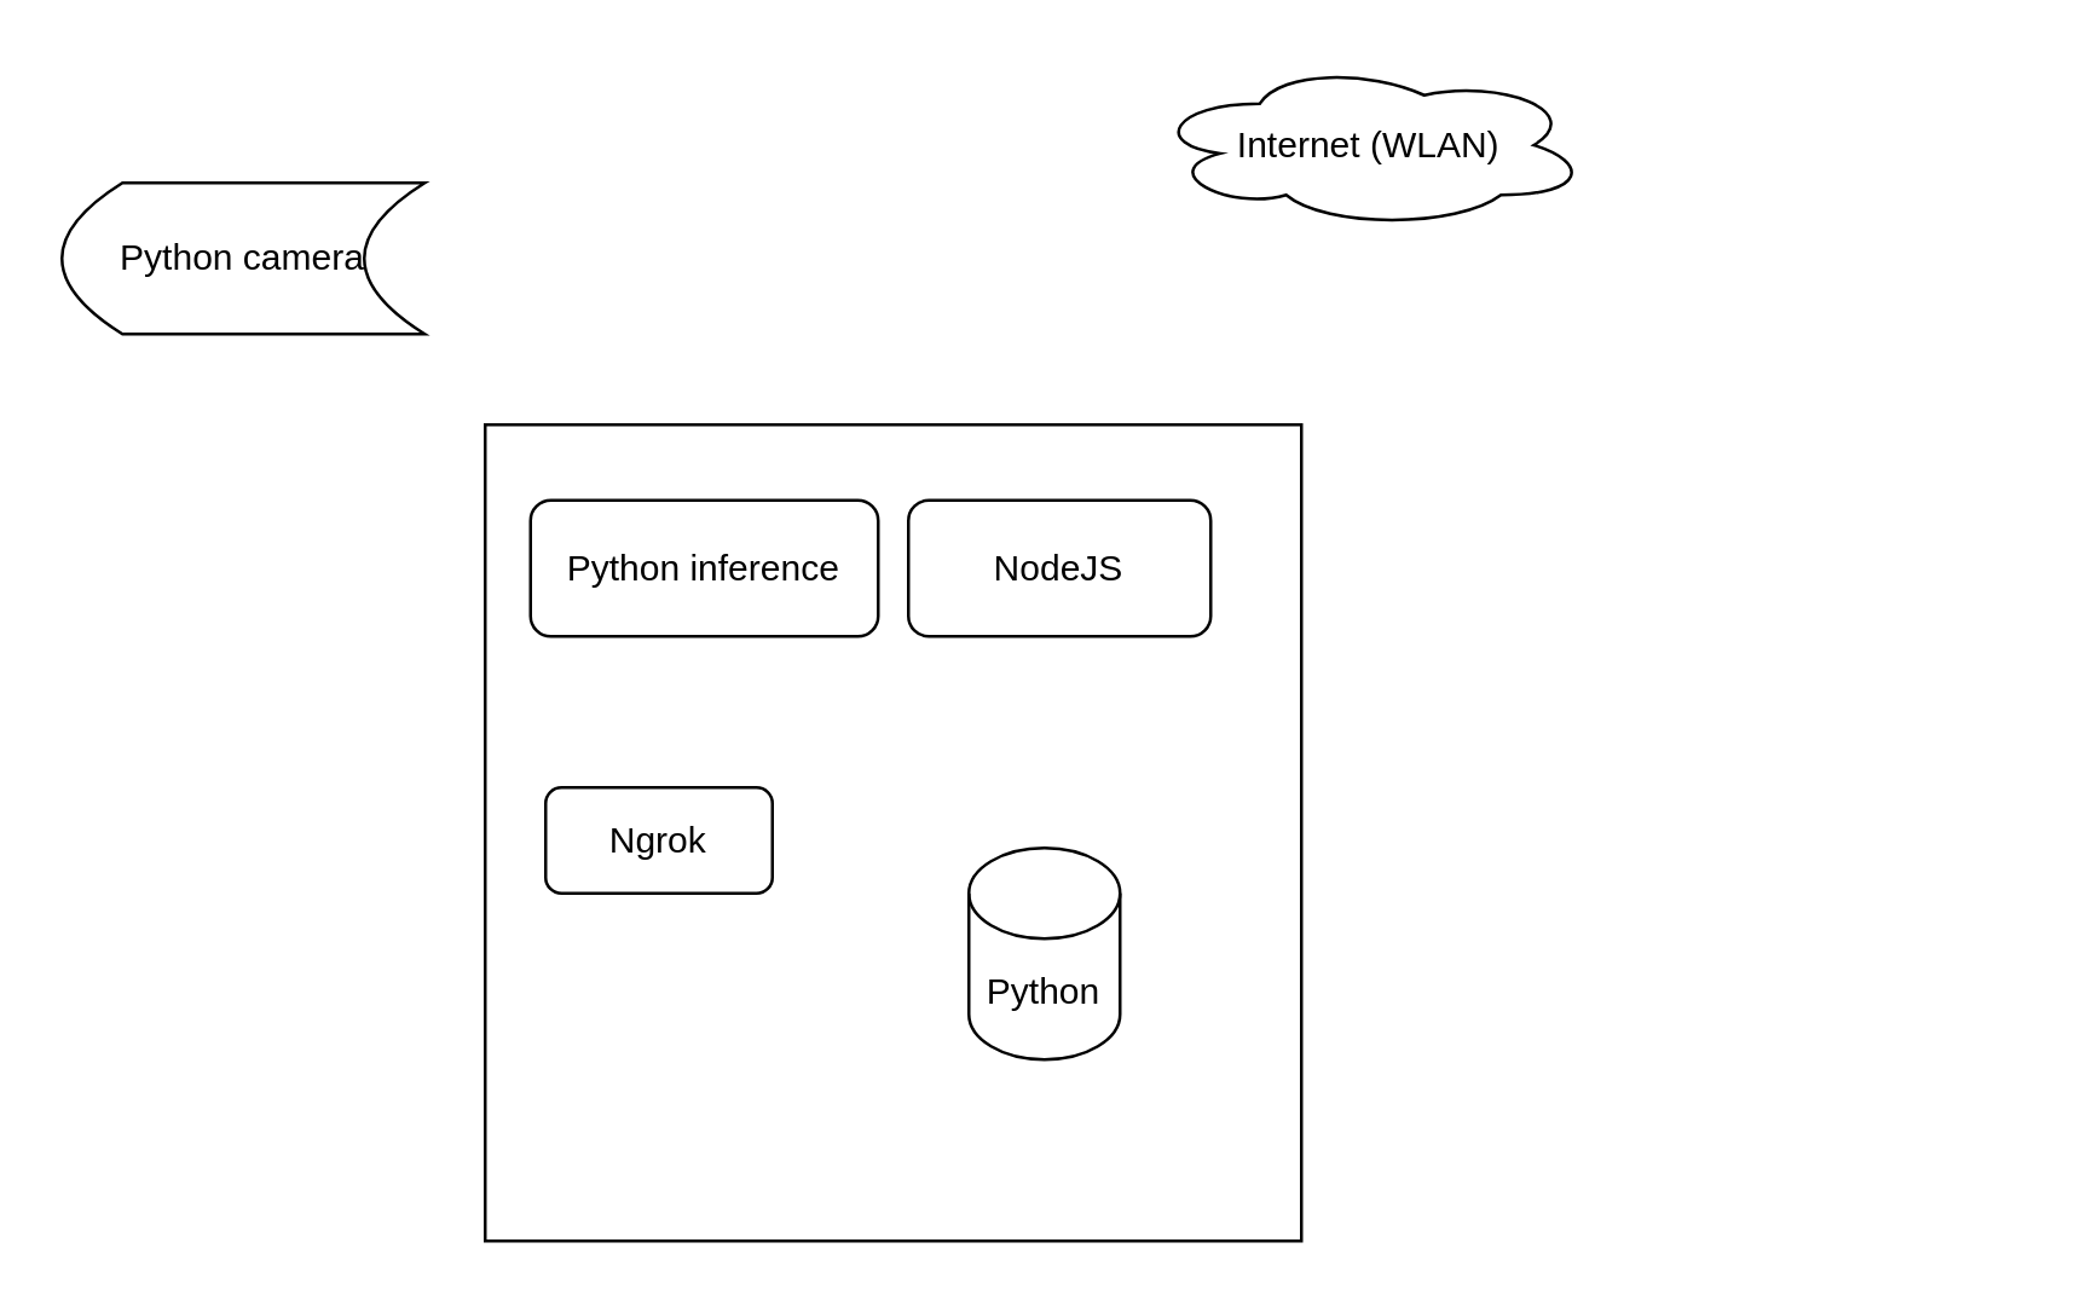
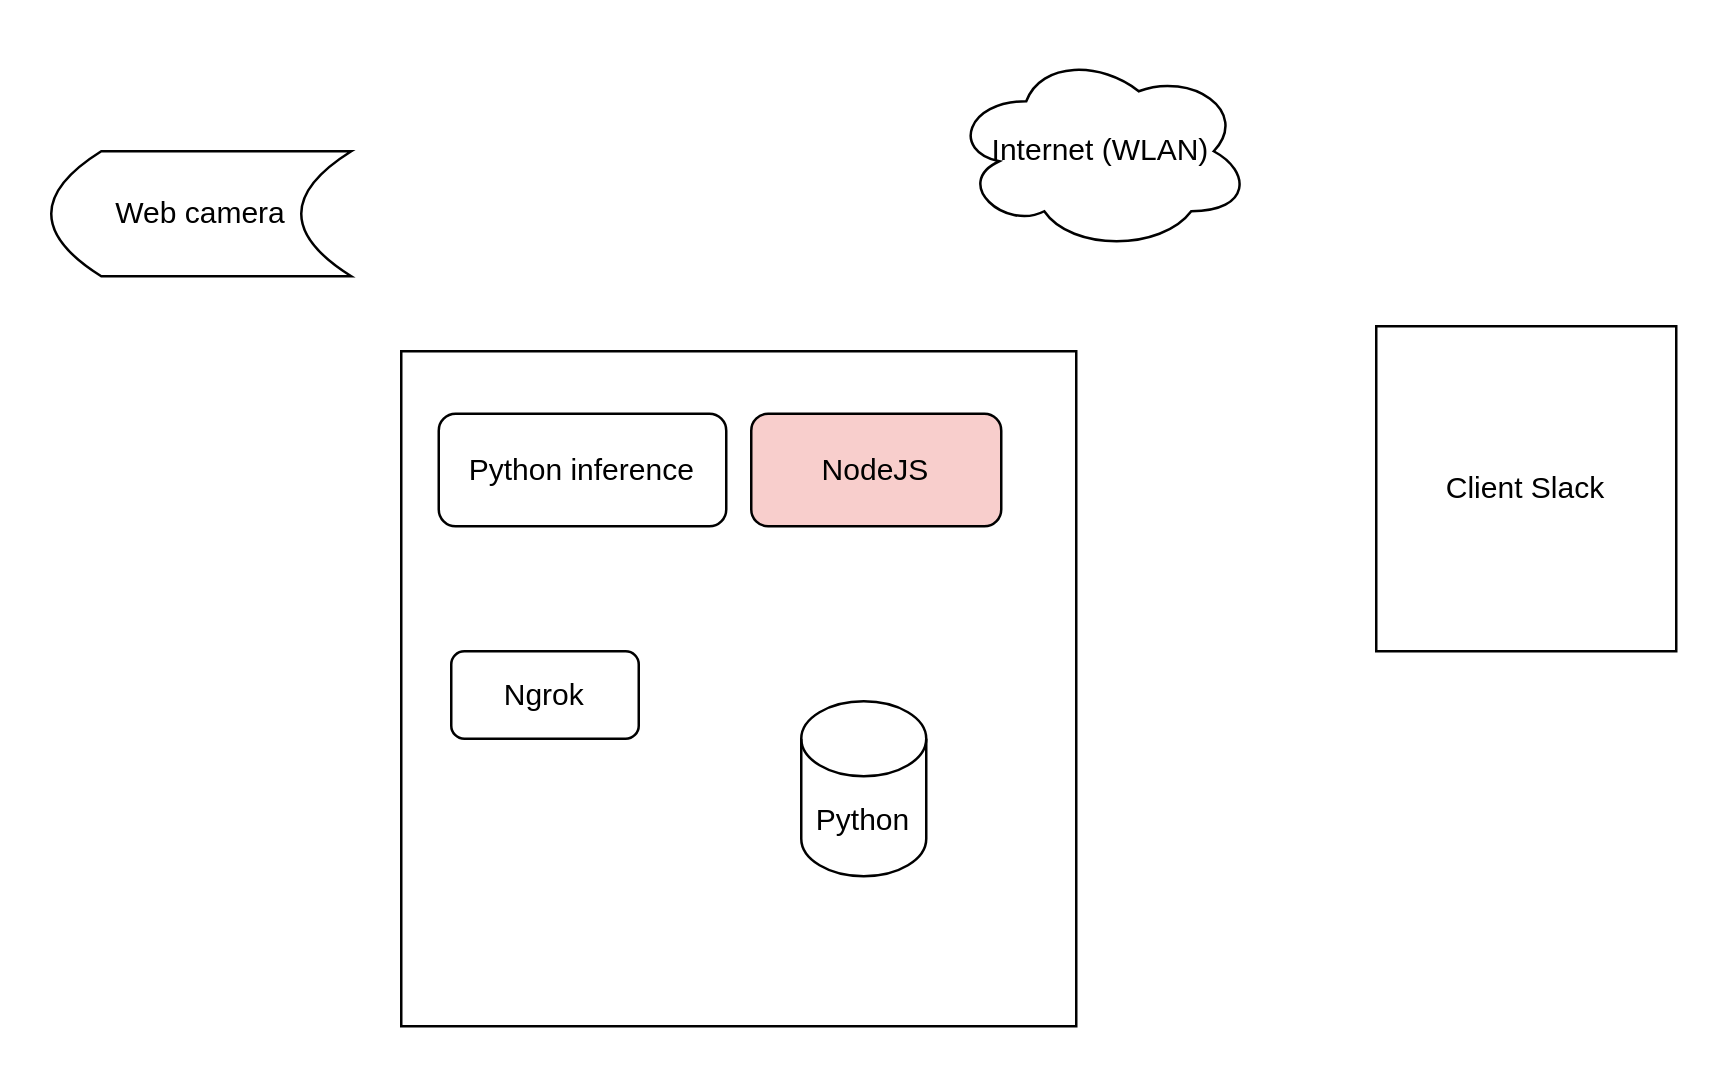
  <mxCell id="0" />
  <mxCell id="1" parent="0" />
  <mxCell id="2" value="" style="whiteSpace=wrap;html=1;aspect=fixed;" vertex="1" parent="1"><mxGeometry x="160" y="140" width="270" height="270" as="geometry" /></mxCell>
  <mxCell id="3" value="Python" style="shape=cylinder3;whiteSpace=wrap;html=1;boundedLbl=1;backgroundOutline=1;size=15;" vertex="1" parent="1"><mxGeometry x="320" y="280" width="50" height="70" as="geometry" /></mxCell>
  <mxCell id="4" value="Ngrok" style="rounded=1;whiteSpace=wrap;html=1;" vertex="1" parent="1"><mxGeometry x="180" y="260" width="75" height="35" as="geometry" /></mxCell>
  <mxCell id="5" value="Python inference" style="rounded=1;whiteSpace=wrap;html=1;" vertex="1" parent="1"><mxGeometry x="175" y="165" width="115" height="45" as="geometry" /></mxCell>
- <mxCell id="6" value="NodeJS " style="rounded=1;whiteSpace=wrap;html=1;" vertex="1" parent="1"><mxGeometry x="300" y="165" width="100" height="45" as="geometry" /></mxCell>
- <mxCell id="7" value="Internet (WLAN)" style="ellipse;shape=cloud;whiteSpace=wrap;html=1;" vertex="1" parent="1"><mxGeometry x="380" y="20" width="145" height="55" as="geometry" /></mxCell>
- <mxCell id="9" value="Python camera" style="shape=dataStorage;whiteSpace=wrap;html=1;fixedSize=1;" vertex="1" parent="1"><mxGeometry x="20" y="60" width="120" height="50" as="geometry" /></mxCell>
+ <mxCell id="6" value="NodeJS " style="rounded=1;whiteSpace=wrap;html=1;fillColor=#f8cecc;" vertex="1" parent="1"><mxGeometry x="300" y="165" width="100" height="45" as="geometry" /></mxCell>
+ <mxCell id="7" value="Internet (WLAN)" style="ellipse;shape=cloud;whiteSpace=wrap;html=1;" vertex="1" parent="1"><mxGeometry x="380" y="20" width="120" height="80" as="geometry" /></mxCell>
+ <mxCell id="8" value="Client Slack" style="rounded=0;whiteSpace=wrap;html=1;" vertex="1" parent="1"><mxGeometry x="550" y="130" width="120" height="130" as="geometry" /></mxCell>
+ <mxCell id="9" value="Web camera" style="shape=dataStorage;whiteSpace=wrap;html=1;fixedSize=1;" vertex="1" parent="1"><mxGeometry x="20" y="60" width="120" height="50" as="geometry" /></mxCell>
